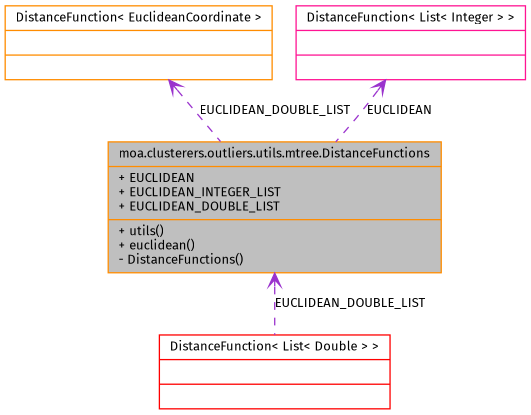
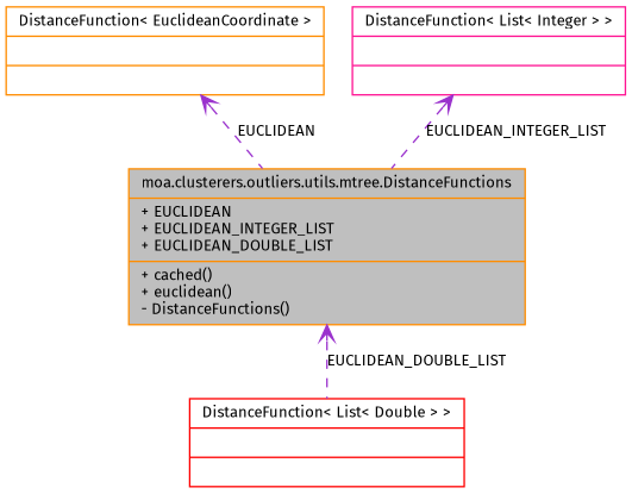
  digraph {
    fontname="Fira Sans"
    node [color=darkorange fillcolor=white fontname="Fira Sans" fontsize=10 shape=record style=filled]
    edge [arrowtail=open color=darkorchid3 dir=back fontname="Fira Sans" fontsize=10 labelfontname=Helvetica labelfontsize=10 style=dashed]
-   n1 [fillcolor=grey75 fontcolor=black height=0.2 label="{moa.clusterers.outliers.utils.mtree.DistanceFunctions\n|+ EUCLIDEAN\l+ EUCLIDEAN_INTEGER_LIST\l+ EUCLIDEAN_DOUBLE_LIST\l|+ utils()\l+ euclidean()\l- DistanceFunctions()\l}" width=0.4]
+   n1 [fillcolor=grey75 fontcolor=black height=0.2 label="{moa.clusterers.outliers.utils.mtree.DistanceFunctions\n|+ EUCLIDEAN\l+ EUCLIDEAN_INTEGER_LIST\l+ EUCLIDEAN_DOUBLE_LIST\l|+ cached()\l+ euclidean()\l- DistanceFunctions()\l}" width=0.4]
    n2 [color=red height=0.2 label="{DistanceFunction\< List\< Double \> \>\n||}" width=0.4]
    n3 [height=0.2 label="{DistanceFunction\< EuclideanCoordinate \>\n||}" width=0.4]
    n4 [color=deeppink height=0.2 label="{DistanceFunction\< List\< Integer \> \>\n||}" width=0.4]
    n1 -> n2 [label=EUCLIDEAN_DOUBLE_LIST]
-   n3 -> n1 [label=EUCLIDEAN_DOUBLE_LIST]
-   n4 -> n1 [label=EUCLIDEAN]
+   n3 -> n1 [label=EUCLIDEAN]
+   n4 -> n1 [label=EUCLIDEAN_INTEGER_LIST]
  }
